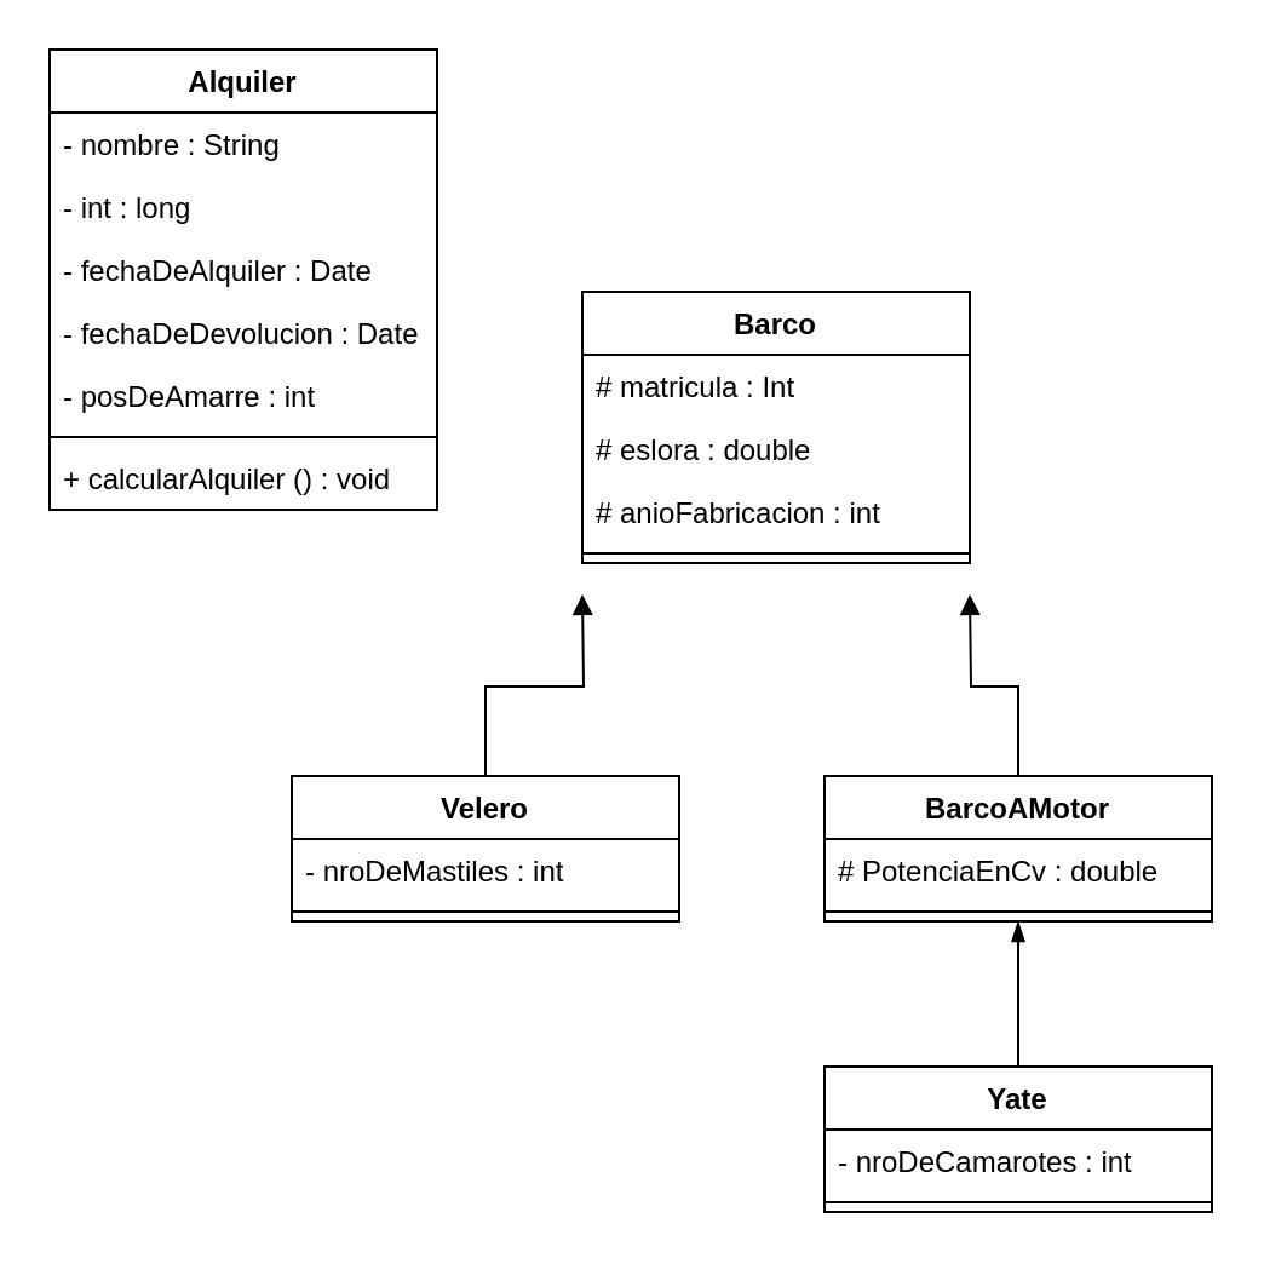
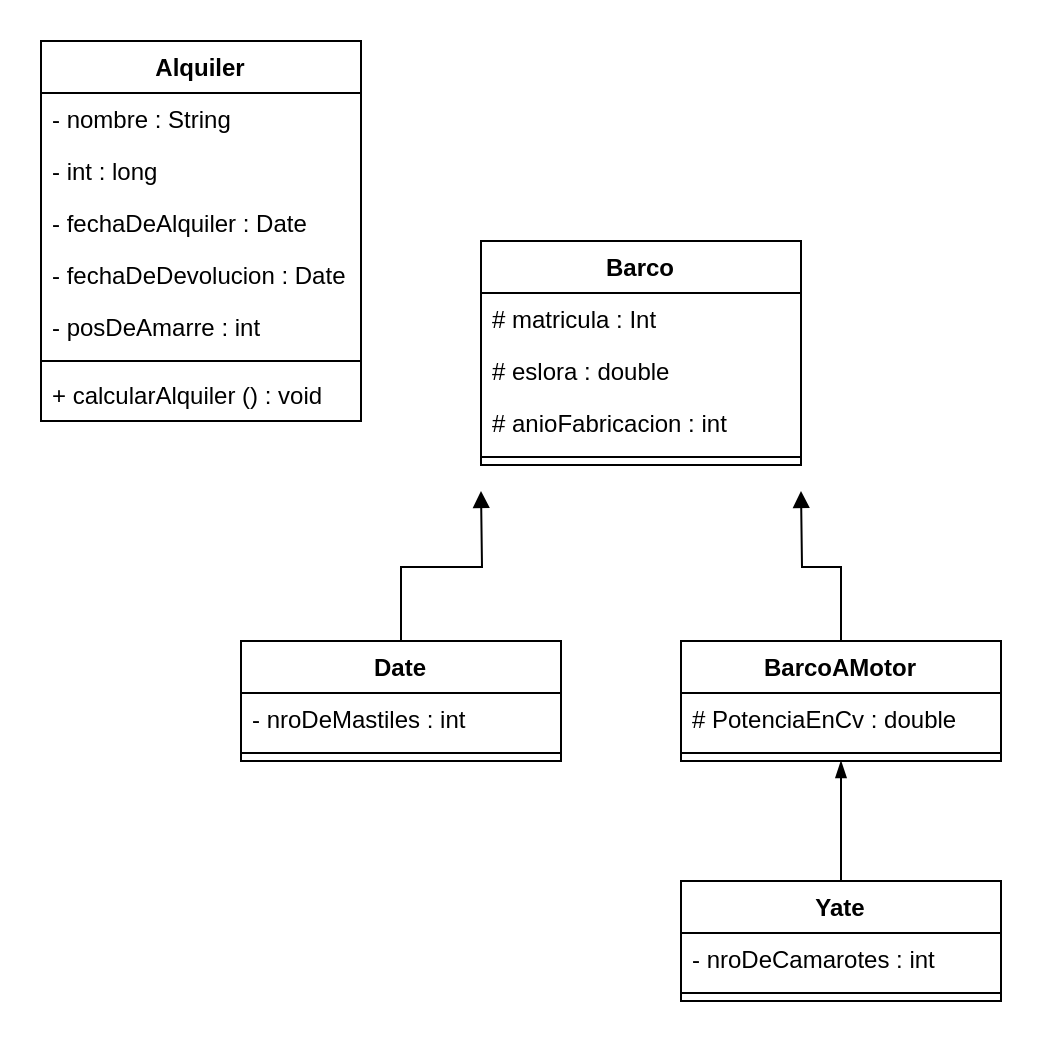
  <mxCell id="0" />
  <mxCell id="1" parent="0" />
  <mxCell id="2" value="Alquiler" style="swimlane;fontStyle=1;align=center;verticalAlign=top;childLayout=stackLayout;horizontal=1;startSize=26;horizontalStack=0;resizeParent=1;resizeParentMax=0;resizeLast=0;collapsible=1;marginBottom=0;" vertex="1" parent="1"><mxGeometry x="20" y="20" width="160" height="190" as="geometry" /></mxCell>
  <mxCell id="3" value="- nombre : String" style="text;strokeColor=none;fillColor=none;align=left;verticalAlign=top;spacingLeft=4;spacingRight=4;overflow=hidden;rotatable=0;points=[[0,0.5],[1,0.5]];portConstraint=eastwest;" vertex="1" parent="2"><mxGeometry y="26" width="160" height="26" as="geometry" /></mxCell>
  <mxCell id="4" value="- int : long" style="text;strokeColor=none;fillColor=none;align=left;verticalAlign=top;spacingLeft=4;spacingRight=4;overflow=hidden;rotatable=0;points=[[0,0.5],[1,0.5]];portConstraint=eastwest;" vertex="1" parent="2"><mxGeometry y="52" width="160" height="26" as="geometry" /></mxCell>
  <mxCell id="5" value="- fechaDeAlquiler : Date" style="text;strokeColor=none;fillColor=none;align=left;verticalAlign=top;spacingLeft=4;spacingRight=4;overflow=hidden;rotatable=0;points=[[0,0.5],[1,0.5]];portConstraint=eastwest;" vertex="1" parent="2"><mxGeometry y="78" width="160" height="26" as="geometry" /></mxCell>
  <mxCell id="6" value="- fechaDeDevolucion : Date" style="text;strokeColor=none;fillColor=none;align=left;verticalAlign=top;spacingLeft=4;spacingRight=4;overflow=hidden;rotatable=0;points=[[0,0.5],[1,0.5]];portConstraint=eastwest;" vertex="1" parent="2"><mxGeometry y="104" width="160" height="26" as="geometry" /></mxCell>
  <mxCell id="7" value="- posDeAmarre : int" style="text;strokeColor=none;fillColor=none;align=left;verticalAlign=top;spacingLeft=4;spacingRight=4;overflow=hidden;rotatable=0;points=[[0,0.5],[1,0.5]];portConstraint=eastwest;" vertex="1" parent="2"><mxGeometry y="130" width="160" height="26" as="geometry" /></mxCell>
  <mxCell id="8" value="" style="line;strokeWidth=1;fillColor=none;align=left;verticalAlign=middle;spacingTop=-1;spacingLeft=3;spacingRight=3;rotatable=0;labelPosition=right;points=[];portConstraint=eastwest;strokeColor=inherit;" vertex="1" parent="2"><mxGeometry y="156" width="160" height="8" as="geometry" /></mxCell>
  <mxCell id="9" value="+ calcularAlquiler () : void" style="text;strokeColor=none;fillColor=none;align=left;verticalAlign=top;spacingLeft=4;spacingRight=4;overflow=hidden;rotatable=0;points=[[0,0.5],[1,0.5]];portConstraint=eastwest;" vertex="1" parent="2"><mxGeometry y="164" width="160" height="26" as="geometry" /></mxCell>
  <mxCell id="10" value="Barco" style="swimlane;fontStyle=1;align=center;verticalAlign=top;childLayout=stackLayout;horizontal=1;startSize=26;horizontalStack=0;resizeParent=1;resizeParentMax=0;resizeLast=0;collapsible=1;marginBottom=0;" vertex="1" parent="1"><mxGeometry x="240" y="120" width="160" height="112" as="geometry" /></mxCell>
  <mxCell id="11" value="# matricula : Int" style="text;strokeColor=none;fillColor=none;align=left;verticalAlign=top;spacingLeft=4;spacingRight=4;overflow=hidden;rotatable=0;points=[[0,0.5],[1,0.5]];portConstraint=eastwest;" vertex="1" parent="10"><mxGeometry y="26" width="160" height="26" as="geometry" /></mxCell>
  <mxCell id="12" value="# eslora : double" style="text;strokeColor=none;fillColor=none;align=left;verticalAlign=top;spacingLeft=4;spacingRight=4;overflow=hidden;rotatable=0;points=[[0,0.5],[1,0.5]];portConstraint=eastwest;" vertex="1" parent="10"><mxGeometry y="52" width="160" height="26" as="geometry" /></mxCell>
  <mxCell id="13" value="# anioFabricacion : int" style="text;strokeColor=none;fillColor=none;align=left;verticalAlign=top;spacingLeft=4;spacingRight=4;overflow=hidden;rotatable=0;points=[[0,0.5],[1,0.5]];portConstraint=eastwest;" vertex="1" parent="10"><mxGeometry y="78" width="160" height="26" as="geometry" /></mxCell>
  <mxCell id="14" value="" style="line;strokeWidth=1;fillColor=none;align=left;verticalAlign=middle;spacingTop=-1;spacingLeft=3;spacingRight=3;rotatable=0;labelPosition=right;points=[];portConstraint=eastwest;strokeColor=inherit;" vertex="1" parent="10"><mxGeometry y="104" width="160" height="8" as="geometry" /></mxCell>
  <mxCell id="15" style="edgeStyle=orthogonalEdgeStyle;rounded=0;orthogonalLoop=1;jettySize=auto;html=1;exitX=0.5;exitY=0;exitDx=0;exitDy=0;entryX=0;entryY=0.5;entryDx=0;entryDy=0;startArrow=none;startFill=0;startSize=18;endArrow=block;endFill=1;" edge="1" parent="1" source="16"><mxGeometry relative="1" as="geometry"><mxPoint x="240" y="245" as="targetPoint" /></mxGeometry></mxCell>
- <mxCell id="16" value="Velero" style="swimlane;fontStyle=1;align=center;verticalAlign=top;childLayout=stackLayout;horizontal=1;startSize=26;horizontalStack=0;resizeParent=1;resizeParentMax=0;resizeLast=0;collapsible=1;marginBottom=0;" vertex="1" parent="1"><mxGeometry x="120" y="320" width="160" height="60" as="geometry" /></mxCell>
+ <mxCell id="16" value="Date" style="swimlane;fontStyle=1;align=center;verticalAlign=top;childLayout=stackLayout;horizontal=1;startSize=26;horizontalStack=0;resizeParent=1;resizeParentMax=0;resizeLast=0;collapsible=1;marginBottom=0;" vertex="1" parent="1"><mxGeometry x="120" y="320" width="160" height="60" as="geometry" /></mxCell>
  <mxCell id="17" value="- nroDeMastiles : int" style="text;strokeColor=none;fillColor=none;align=left;verticalAlign=top;spacingLeft=4;spacingRight=4;overflow=hidden;rotatable=0;points=[[0,0.5],[1,0.5]];portConstraint=eastwest;" vertex="1" parent="16"><mxGeometry y="26" width="160" height="26" as="geometry" /></mxCell>
  <mxCell id="18" value="" style="line;strokeWidth=1;fillColor=none;align=left;verticalAlign=middle;spacingTop=-1;spacingLeft=3;spacingRight=3;rotatable=0;labelPosition=right;points=[];portConstraint=eastwest;strokeColor=inherit;" vertex="1" parent="16"><mxGeometry y="52" width="160" height="8" as="geometry" /></mxCell>
  <mxCell id="19" style="edgeStyle=orthogonalEdgeStyle;rounded=0;orthogonalLoop=1;jettySize=auto;html=1;exitX=0.5;exitY=0;exitDx=0;exitDy=0;entryX=0.5;entryY=1;entryDx=0;entryDy=0;startArrow=none;startFill=0;endArrow=blockThin;endFill=1;startSize=18;" edge="1" parent="1" source="20" target="24"><mxGeometry relative="1" as="geometry" /></mxCell>
  <mxCell id="20" value="Yate" style="swimlane;fontStyle=1;align=center;verticalAlign=top;childLayout=stackLayout;horizontal=1;startSize=26;horizontalStack=0;resizeParent=1;resizeParentMax=0;resizeLast=0;collapsible=1;marginBottom=0;" vertex="1" parent="1"><mxGeometry x="340" y="440" width="160" height="60" as="geometry" /></mxCell>
  <mxCell id="21" value="- nroDeCamarotes : int" style="text;strokeColor=none;fillColor=none;align=left;verticalAlign=top;spacingLeft=4;spacingRight=4;overflow=hidden;rotatable=0;points=[[0,0.5],[1,0.5]];portConstraint=eastwest;" vertex="1" parent="20"><mxGeometry y="26" width="160" height="26" as="geometry" /></mxCell>
  <mxCell id="22" value="" style="line;strokeWidth=1;fillColor=none;align=left;verticalAlign=middle;spacingTop=-1;spacingLeft=3;spacingRight=3;rotatable=0;labelPosition=right;points=[];portConstraint=eastwest;strokeColor=inherit;" vertex="1" parent="20"><mxGeometry y="52" width="160" height="8" as="geometry" /></mxCell>
  <mxCell id="23" style="edgeStyle=orthogonalEdgeStyle;rounded=0;orthogonalLoop=1;jettySize=auto;html=1;exitX=0.5;exitY=0;exitDx=0;exitDy=0;entryX=1;entryY=0.5;entryDx=0;entryDy=0;startArrow=none;startFill=0;startSize=18;endArrow=block;endFill=1;" edge="1" parent="1" source="24"><mxGeometry relative="1" as="geometry"><mxPoint x="400" y="245" as="targetPoint" /></mxGeometry></mxCell>
  <mxCell id="24" value="BarcoAMotor" style="swimlane;fontStyle=1;align=center;verticalAlign=top;childLayout=stackLayout;horizontal=1;startSize=26;horizontalStack=0;resizeParent=1;resizeParentMax=0;resizeLast=0;collapsible=1;marginBottom=0;" vertex="1" parent="1"><mxGeometry x="340" y="320" width="160" height="60" as="geometry" /></mxCell>
  <mxCell id="25" value="# PotenciaEnCv : double" style="text;strokeColor=none;fillColor=none;align=left;verticalAlign=top;spacingLeft=4;spacingRight=4;overflow=hidden;rotatable=0;points=[[0,0.5],[1,0.5]];portConstraint=eastwest;" vertex="1" parent="24"><mxGeometry y="26" width="160" height="26" as="geometry" /></mxCell>
  <mxCell id="26" value="" style="line;strokeWidth=1;fillColor=none;align=left;verticalAlign=middle;spacingTop=-1;spacingLeft=3;spacingRight=3;rotatable=0;labelPosition=right;points=[];portConstraint=eastwest;strokeColor=inherit;" vertex="1" parent="24"><mxGeometry y="52" width="160" height="8" as="geometry" /></mxCell>
